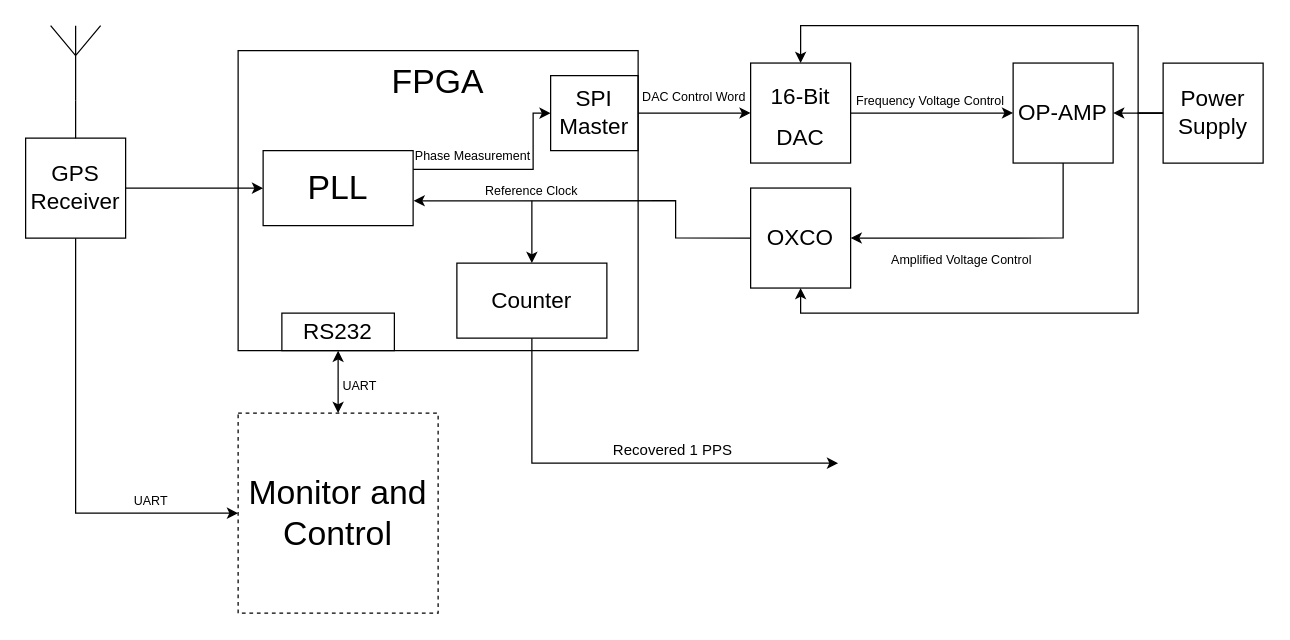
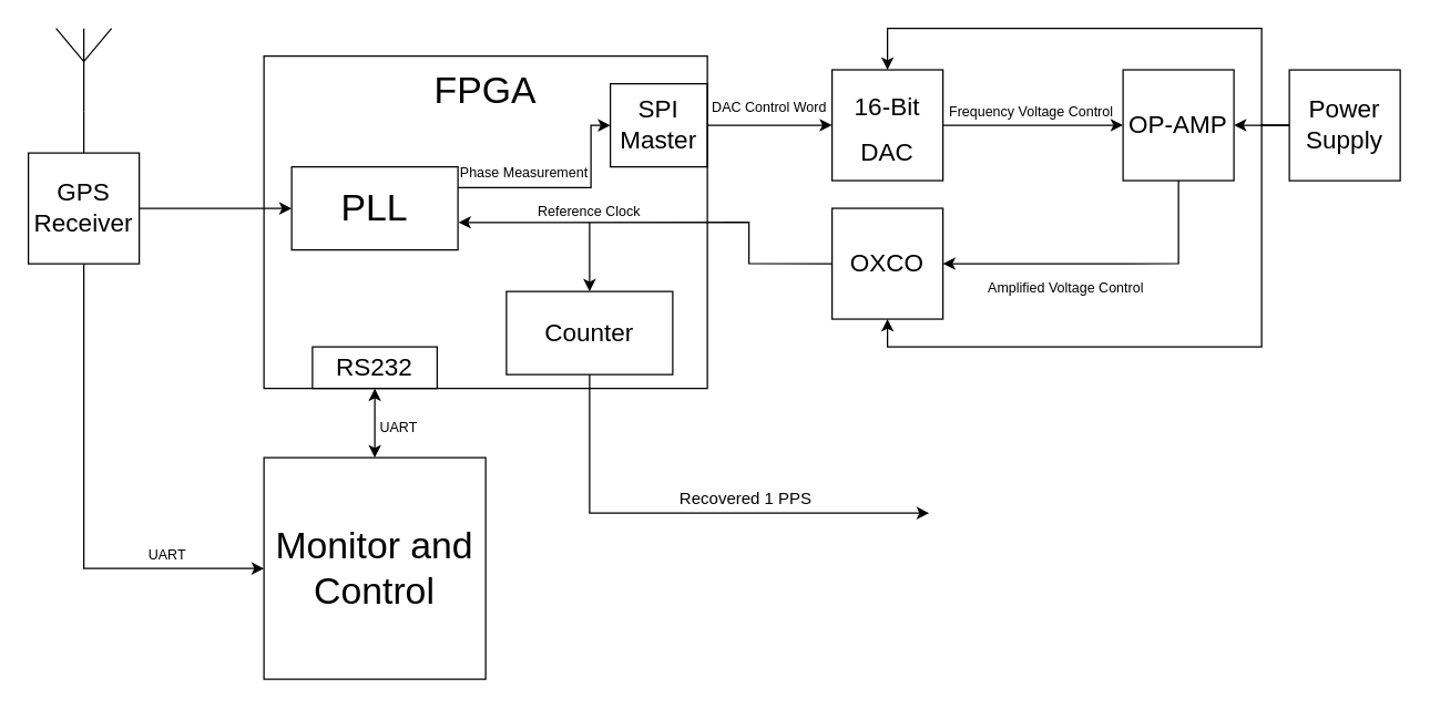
  <mxCell id="0" />
  <mxCell id="1" parent="0" />
  <mxCell id="2" value="" style="rounded=0;whiteSpace=wrap;html=1;fontSize=27;" vertex="1" parent="1"><mxGeometry x="190" y="40" width="320" height="240" as="geometry" /></mxCell>
  <mxCell id="3" value="FPGA" style="text;html=1;strokeColor=none;fillColor=none;align=center;verticalAlign=middle;whiteSpace=wrap;rounded=0;fontSize=27;" vertex="1" parent="1"><mxGeometry x="320" y="50" width="60" height="30" as="geometry" /></mxCell>
  <mxCell id="4" style="edgeStyle=orthogonalEdgeStyle;rounded=0;orthogonalLoop=1;jettySize=auto;html=1;exitX=1;exitY=0.25;exitDx=0;exitDy=0;entryX=0;entryY=0.5;entryDx=0;entryDy=0;fontSize=18;" edge="1" parent="1" source="5" target="28"><mxGeometry relative="1" as="geometry"><Array as="points"><mxPoint x="426" y="135" /><mxPoint x="426" y="90" /></Array></mxGeometry></mxCell>
  <mxCell id="5" value="PLL" style="rounded=0;whiteSpace=wrap;html=1;fontSize=27;" vertex="1" parent="1"><mxGeometry x="210" y="120" width="120" height="60" as="geometry" /></mxCell>
  <mxCell id="6" style="edgeStyle=orthogonalEdgeStyle;rounded=0;orthogonalLoop=1;jettySize=auto;html=1;exitX=1;exitY=0.5;exitDx=0;exitDy=0;entryX=0;entryY=0.5;entryDx=0;entryDy=0;fontSize=18;" edge="1" parent="1" source="7" target="11"><mxGeometry relative="1" as="geometry" /></mxCell>
  <mxCell id="7" value="&lt;span style=&quot;font-size: 18px&quot;&gt;16-Bit DAC&lt;/span&gt;" style="whiteSpace=wrap;html=1;aspect=fixed;fontSize=27;" vertex="1" parent="1"><mxGeometry x="600" y="49.94" width="80" height="80" as="geometry" /></mxCell>
  <mxCell id="8" style="edgeStyle=orthogonalEdgeStyle;rounded=0;orthogonalLoop=1;jettySize=auto;html=1;exitX=0;exitY=0.5;exitDx=0;exitDy=0;entryX=1.003;entryY=0.669;entryDx=0;entryDy=0;entryPerimeter=0;fontSize=18;" edge="1" parent="1" source="9" target="5"><mxGeometry relative="1" as="geometry"><Array as="points"><mxPoint x="540" y="190" /><mxPoint x="540" y="160" /></Array></mxGeometry></mxCell>
  <mxCell id="9" value="OXCO" style="whiteSpace=wrap;html=1;aspect=fixed;fontSize=18;" vertex="1" parent="1"><mxGeometry x="600" y="149.94" width="80" height="80" as="geometry" /></mxCell>
  <mxCell id="10" style="edgeStyle=orthogonalEdgeStyle;rounded=0;orthogonalLoop=1;jettySize=auto;html=1;exitX=0.5;exitY=1;exitDx=0;exitDy=0;entryX=1;entryY=0.5;entryDx=0;entryDy=0;fontSize=18;" edge="1" parent="1" source="11" target="9"><mxGeometry relative="1" as="geometry"><Array as="points"><mxPoint x="850" y="190" /></Array></mxGeometry></mxCell>
  <mxCell id="11" value="OP-AMP" style="whiteSpace=wrap;html=1;aspect=fixed;fontSize=18;" vertex="1" parent="1"><mxGeometry x="810" y="49.94" width="80" height="80" as="geometry" /></mxCell>
  <mxCell id="12" value="&lt;span style=&quot;font-size: 10px&quot;&gt;Phase Measurement&lt;/span&gt;" style="text;html=1;strokeColor=none;fillColor=none;align=center;verticalAlign=middle;whiteSpace=wrap;rounded=0;fontSize=12;" vertex="1" parent="1"><mxGeometry x="278" y="109" width="200" height="30" as="geometry" /></mxCell>
  <mxCell id="13" style="edgeStyle=orthogonalEdgeStyle;rounded=0;orthogonalLoop=1;jettySize=auto;html=1;exitX=1;exitY=0.5;exitDx=0;exitDy=0;fontSize=18;entryX=0;entryY=0.5;entryDx=0;entryDy=0;" edge="1" parent="1" source="15" target="5"><mxGeometry relative="1" as="geometry" /></mxCell>
  <mxCell id="14" style="edgeStyle=orthogonalEdgeStyle;rounded=0;orthogonalLoop=1;jettySize=auto;html=1;exitX=0.5;exitY=1;exitDx=0;exitDy=0;entryX=0;entryY=0.5;entryDx=0;entryDy=0;fontSize=10;" edge="1" parent="1" source="15" target="29"><mxGeometry relative="1" as="geometry" /></mxCell>
  <mxCell id="15" value="&lt;font style=&quot;font-size: 18px&quot;&gt;GPS Receiver&lt;/font&gt;" style="whiteSpace=wrap;html=1;aspect=fixed;fontSize=12;fillColor=none;" vertex="1" parent="1"><mxGeometry x="20" y="110" width="80" height="80" as="geometry" /></mxCell>
  <mxCell id="16" value="Counter" style="rounded=0;whiteSpace=wrap;html=1;fontSize=18;fillColor=none;" vertex="1" parent="1"><mxGeometry x="365" y="210" width="120" height="60" as="geometry" /></mxCell>
  <mxCell id="17" value="" style="endArrow=classic;html=1;rounded=0;fontSize=18;entryX=0.5;entryY=0;entryDx=0;entryDy=0;" edge="1" parent="1" target="16"><mxGeometry width="50" height="50" relative="1" as="geometry"><mxPoint x="425" y="160" as="sourcePoint" /><mxPoint x="370" y="170" as="targetPoint" /></mxGeometry></mxCell>
  <mxCell id="18" value="" style="endArrow=classic;html=1;rounded=0;fontSize=18;exitX=0.5;exitY=1;exitDx=0;exitDy=0;" edge="1" parent="1" source="16"><mxGeometry width="50" height="50" relative="1" as="geometry"><mxPoint x="320" y="220" as="sourcePoint" /><mxPoint x="670" y="370" as="targetPoint" /><Array as="points"><mxPoint x="425" y="370" /></Array></mxGeometry></mxCell>
  <mxCell id="19" value="Recovered 1 PPS" style="text;html=1;strokeColor=none;fillColor=none;align=center;verticalAlign=middle;whiteSpace=wrap;rounded=0;fontSize=12;" vertex="1" parent="1"><mxGeometry x="438" y="345" width="200" height="30" as="geometry" /></mxCell>
  <mxCell id="20" style="edgeStyle=orthogonalEdgeStyle;rounded=0;orthogonalLoop=1;jettySize=auto;html=1;exitX=0;exitY=0.5;exitDx=0;exitDy=0;fontSize=18;entryX=0.5;entryY=0;entryDx=0;entryDy=0;" edge="1" parent="1" source="23" target="7"><mxGeometry relative="1" as="geometry"><mxPoint x="661" y="29.94" as="targetPoint" /><Array as="points"><mxPoint x="910" y="90" /><mxPoint x="910" y="20" /><mxPoint x="640" y="20" /></Array></mxGeometry></mxCell>
  <mxCell id="21" style="edgeStyle=orthogonalEdgeStyle;rounded=0;orthogonalLoop=1;jettySize=auto;html=1;exitX=0;exitY=0.5;exitDx=0;exitDy=0;entryX=1;entryY=0.5;entryDx=0;entryDy=0;fontSize=18;" edge="1" parent="1" source="23" target="11"><mxGeometry relative="1" as="geometry" /></mxCell>
  <mxCell id="22" style="edgeStyle=orthogonalEdgeStyle;rounded=0;orthogonalLoop=1;jettySize=auto;html=1;exitX=0;exitY=0.5;exitDx=0;exitDy=0;entryX=0.5;entryY=1;entryDx=0;entryDy=0;fontSize=18;" edge="1" parent="1" source="23" target="9"><mxGeometry relative="1" as="geometry"><Array as="points"><mxPoint x="910" y="90" /><mxPoint x="910" y="250" /><mxPoint x="640" y="250" /></Array></mxGeometry></mxCell>
  <mxCell id="23" value="Power Supply" style="whiteSpace=wrap;html=1;aspect=fixed;fontSize=18;fillColor=none;" vertex="1" parent="1"><mxGeometry x="930" y="50" width="80" height="80" as="geometry" /></mxCell>
  <mxCell id="24" style="edgeStyle=orthogonalEdgeStyle;rounded=0;orthogonalLoop=1;jettySize=auto;html=1;exitX=0.5;exitY=1;exitDx=0;exitDy=0;entryX=0.5;entryY=0;entryDx=0;entryDy=0;fontSize=10;startArrow=classic;startFill=1;" edge="1" parent="1" source="25" target="29"><mxGeometry relative="1" as="geometry" /></mxCell>
  <mxCell id="25" value="RS232" style="rounded=0;whiteSpace=wrap;html=1;fontSize=18;fillColor=none;" vertex="1" parent="1"><mxGeometry x="225" y="250" width="90" height="30" as="geometry" /></mxCell>
  <mxCell id="26" value="&lt;font style=&quot;font-size: 10px&quot;&gt;Reference Clock&lt;/font&gt;" style="text;html=1;strokeColor=none;fillColor=none;align=center;verticalAlign=middle;whiteSpace=wrap;rounded=0;fontSize=18;" vertex="1" parent="1"><mxGeometry x="360" y="135" width="130" height="30" as="geometry" /></mxCell>
  <mxCell id="27" style="edgeStyle=orthogonalEdgeStyle;rounded=0;orthogonalLoop=1;jettySize=auto;html=1;exitX=1;exitY=0.5;exitDx=0;exitDy=0;entryX=0;entryY=0.5;entryDx=0;entryDy=0;fontSize=18;" edge="1" parent="1" source="28" target="7"><mxGeometry relative="1" as="geometry" /></mxCell>
  <mxCell id="28" value="SPI Master" style="rounded=0;whiteSpace=wrap;html=1;fontSize=18;fillColor=none;" vertex="1" parent="1"><mxGeometry x="440" y="60" width="70" height="60" as="geometry" /></mxCell>
- <mxCell id="29" value="&lt;span style=&quot;font-size: 27px&quot;&gt;Monitor and Control&lt;/span&gt;" style="whiteSpace=wrap;html=1;aspect=fixed;fontSize=10;fillColor=none;dashed=1;" vertex="1" parent="1"><mxGeometry x="190" y="330" width="160" height="160" as="geometry" /></mxCell>
+ <mxCell id="29" value="&lt;span style=&quot;font-size: 27px&quot;&gt;Monitor and Control&lt;/span&gt;" style="whiteSpace=wrap;html=1;aspect=fixed;fontSize=10;fillColor=none;" vertex="1" parent="1"><mxGeometry x="190" y="330" width="160" height="160" as="geometry" /></mxCell>
  <mxCell id="30" value="UART" style="text;html=1;align=center;verticalAlign=middle;resizable=0;points=[];autosize=1;strokeColor=none;fillColor=none;fontSize=10;" vertex="1" parent="1"><mxGeometry x="100" y="390" width="40" height="20" as="geometry" /></mxCell>
  <mxCell id="31" value="UART" style="text;html=1;align=center;verticalAlign=middle;resizable=0;points=[];autosize=1;strokeColor=none;fillColor=none;fontSize=10;" vertex="1" parent="1"><mxGeometry x="267" y="298" width="40" height="20" as="geometry" /></mxCell>
  <mxCell id="32" style="edgeStyle=orthogonalEdgeStyle;rounded=0;orthogonalLoop=1;jettySize=auto;html=1;entryX=0.5;entryY=0;entryDx=0;entryDy=0;fontSize=10;startArrow=none;startFill=0;endArrow=none;endFill=0;" edge="1" parent="1" source="33" target="15"><mxGeometry relative="1" as="geometry" /></mxCell>
  <mxCell id="33" value="" style="verticalLabelPosition=bottom;shadow=0;dashed=0;align=center;html=1;verticalAlign=top;shape=mxgraph.electrical.radio.aerial_-_antenna_1;fontSize=10;fillColor=none;" vertex="1" parent="1"><mxGeometry x="40" y="20" width="40" height="60" as="geometry" /></mxCell>
  <mxCell id="34" value="&lt;font style=&quot;font-size: 10px&quot;&gt;DAC Control Word&lt;/font&gt;" style="text;html=1;strokeColor=none;fillColor=none;align=center;verticalAlign=middle;whiteSpace=wrap;rounded=0;fontSize=18;" vertex="1" parent="1"><mxGeometry x="490" y="60" width="130" height="30" as="geometry" /></mxCell>
  <mxCell id="35" value="&lt;font style=&quot;font-size: 10px&quot;&gt;Frequency Voltage Control&lt;/font&gt;" style="text;html=1;strokeColor=none;fillColor=none;align=center;verticalAlign=middle;whiteSpace=wrap;rounded=0;fontSize=18;" vertex="1" parent="1"><mxGeometry x="669" y="63" width="150" height="30" as="geometry" /></mxCell>
  <mxCell id="36" value="&lt;font style=&quot;font-size: 10px&quot;&gt;Amplified Voltage Control&lt;/font&gt;" style="text;html=1;strokeColor=none;fillColor=none;align=center;verticalAlign=middle;whiteSpace=wrap;rounded=0;fontSize=18;" vertex="1" parent="1"><mxGeometry x="694" y="190" width="150" height="30" as="geometry" /></mxCell>
